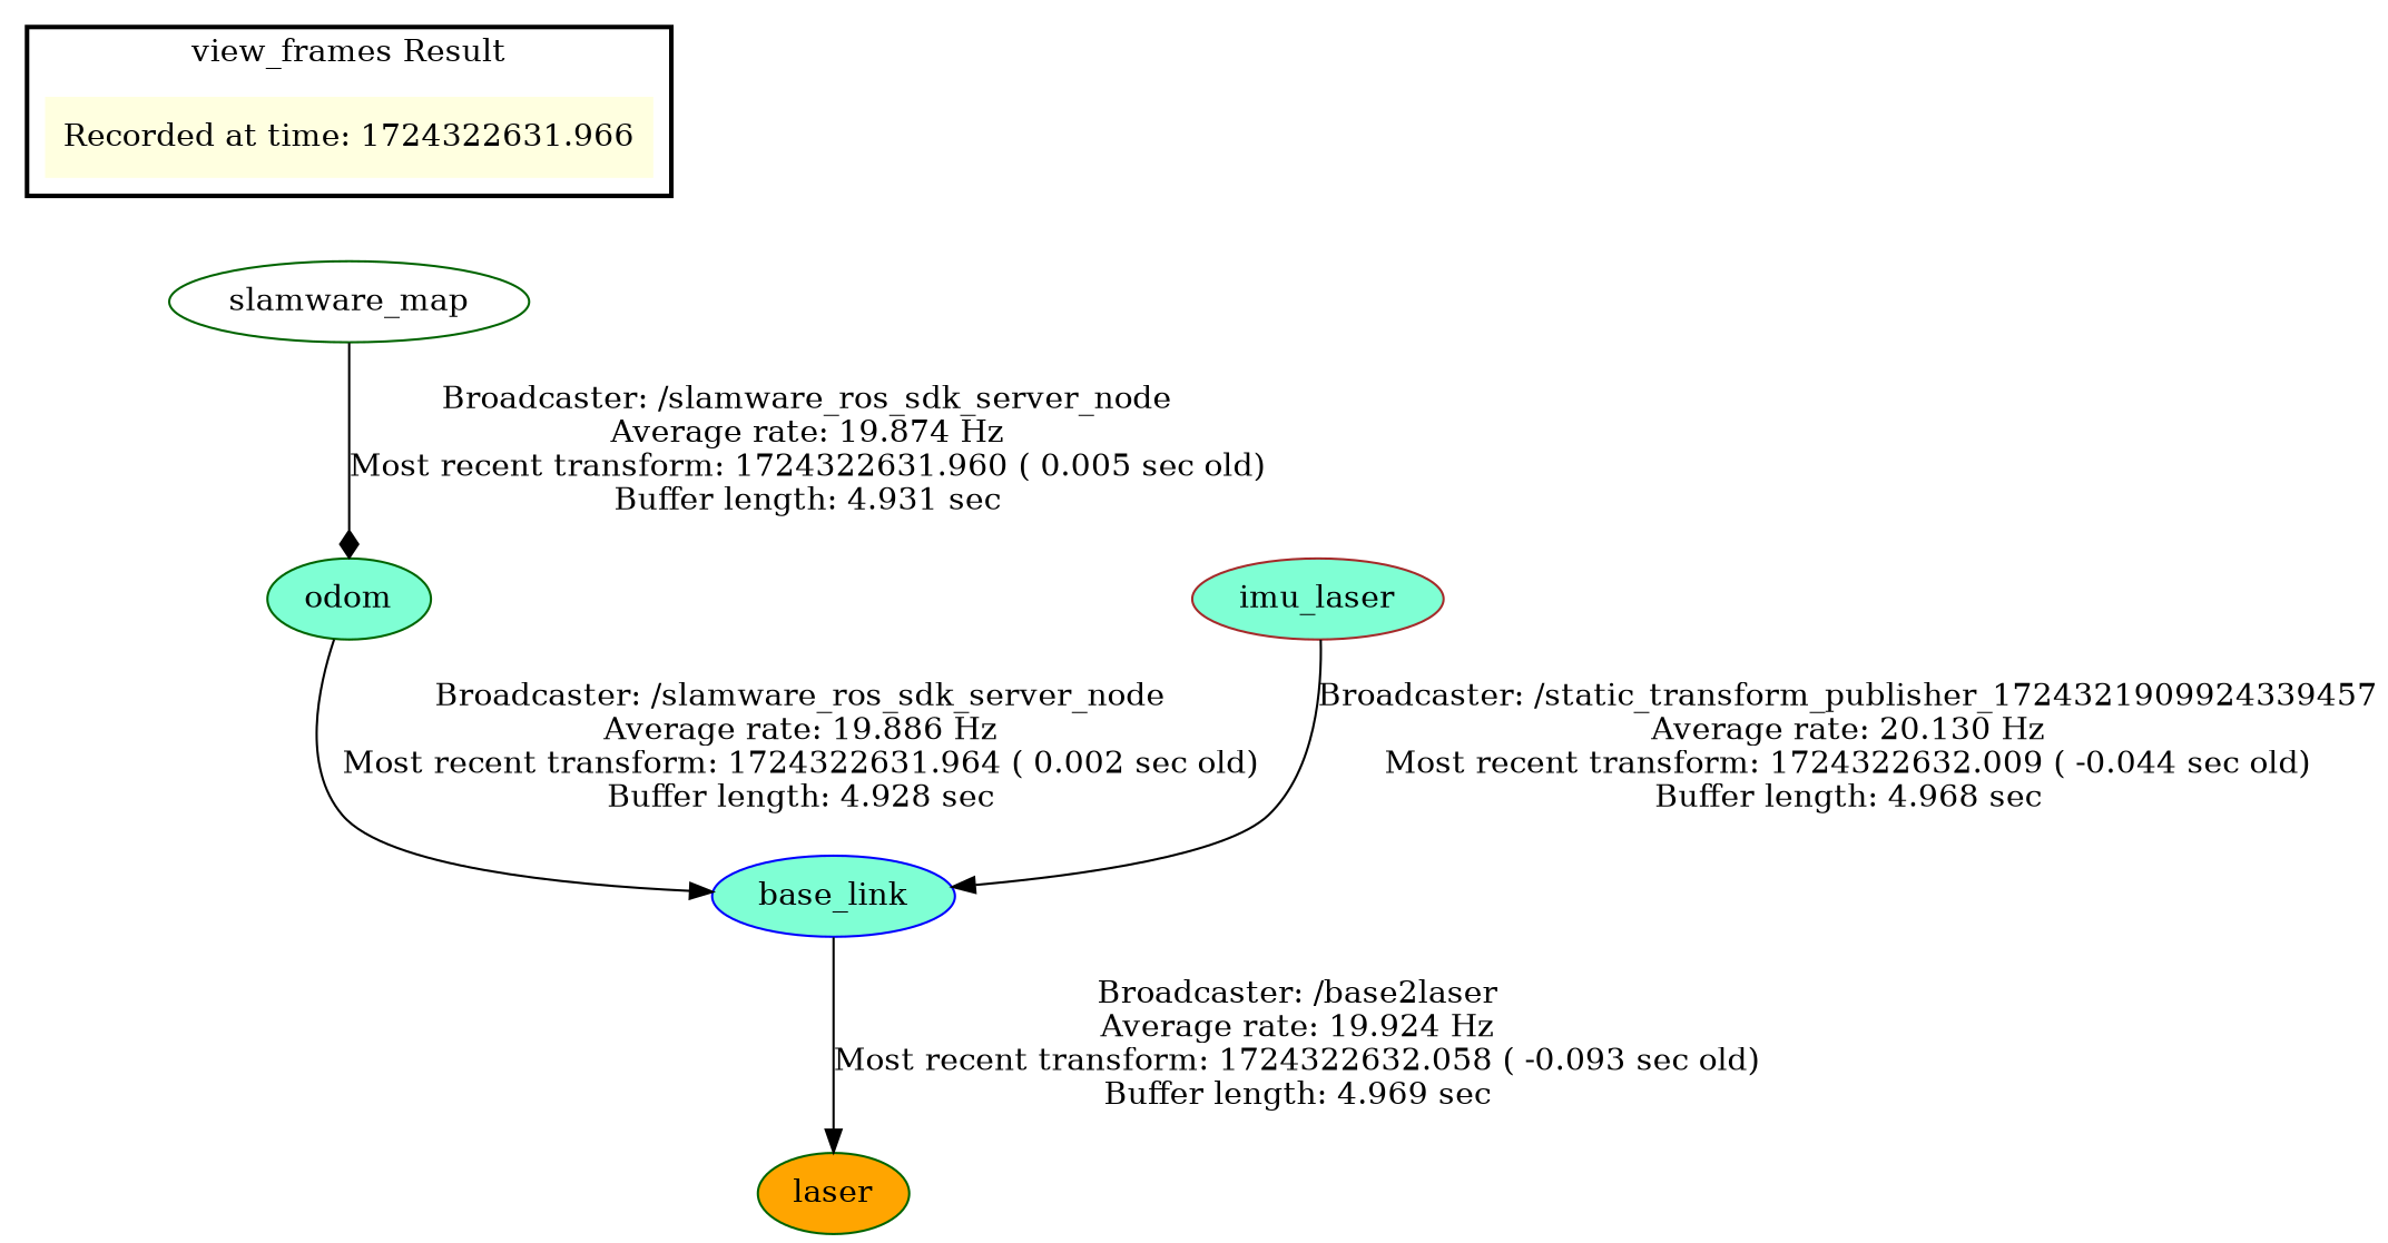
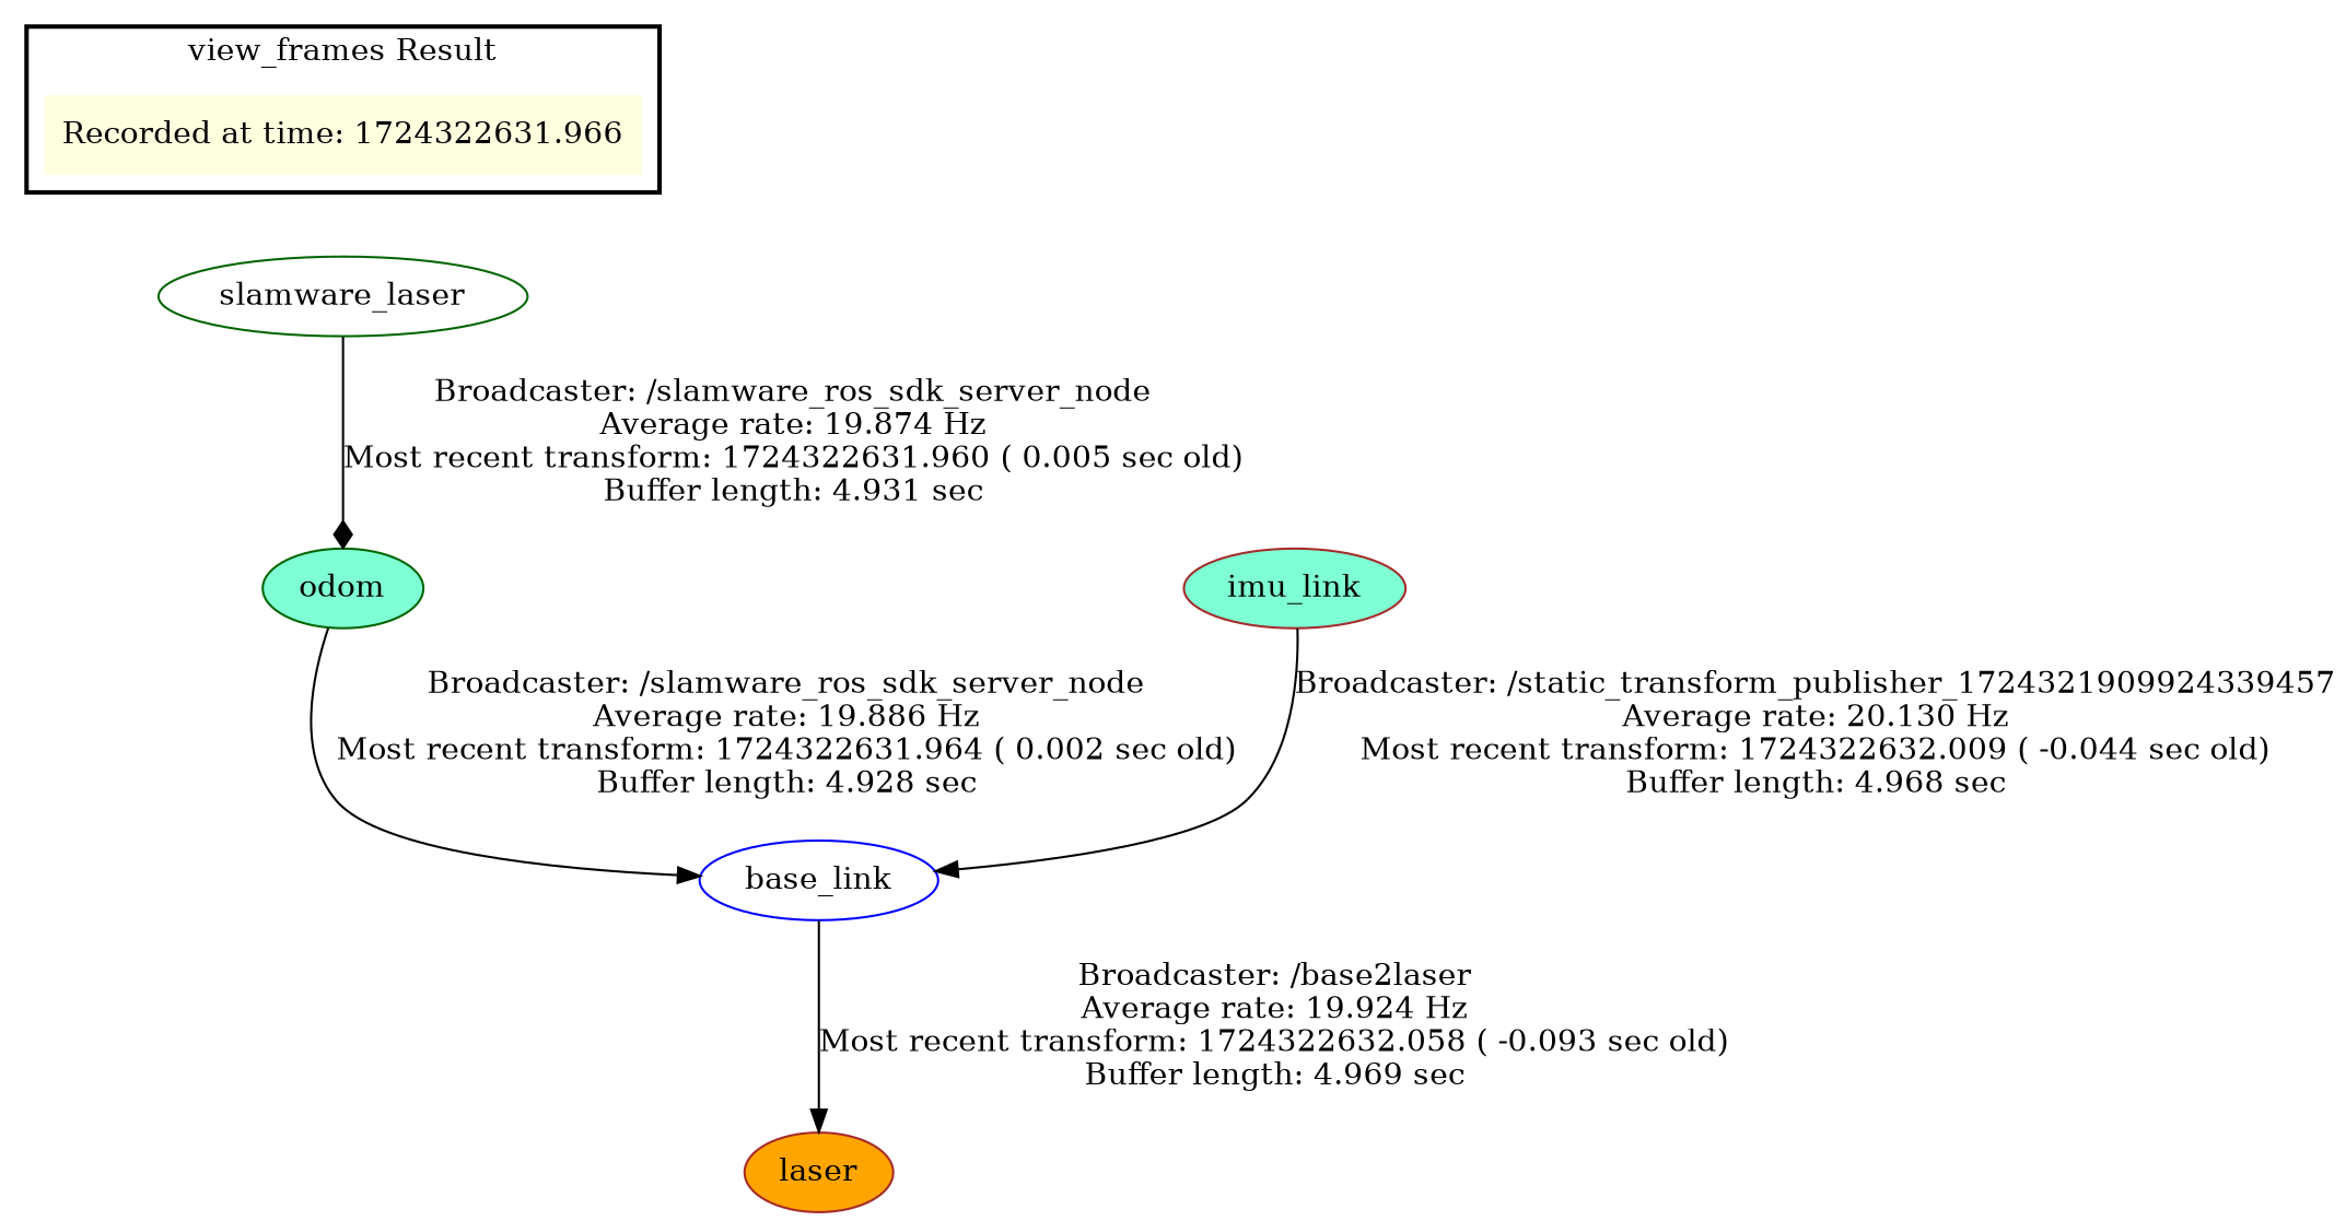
  digraph {
    node [color=darkgreen fillcolor=white style=filled]
    edge [style=solid arrowhead=normal]
    "Recorded at time: 1724322631.966" [fillcolor=lightyellow shape=plaintext]
-   slamware_map
-   base_link [color=blue fillcolor=aquamarine]
-   laser [fillcolor=orange]
-   imu_link [color=brown fillcolor=aquamarine label=imu_laser]
+   slamware_map [label=slamware_laser]
+   base_link [color=blue]
+   laser [color=brown fillcolor=orange]
+   imu_link [color=brown fillcolor=aquamarine]
    odom [fillcolor=aquamarine]
    subgraph cluster_1 {
      color=black
      label="view_frames Result"
      style=bold
      "Recorded at time: 1724322631.966"
    }
    "Recorded at time: 1724322631.966" -> slamware_map [style=invis arrowhead=""]
    slamware_map -> odom [arrowhead=diamond label="Broadcaster: /slamware_ros_sdk_server_node\nAverage rate: 19.874 Hz\nMost recent transform: 1724322631.960 ( 0.005 sec old)\nBuffer length: 4.931 sec\n"]
    base_link -> laser [label="Broadcaster: /base2laser\nAverage rate: 19.924 Hz\nMost recent transform: 1724322632.058 ( -0.093 sec old)\nBuffer length: 4.969 sec\n"]
    imu_link -> base_link [label="Broadcaster: /static_transform_publisher_1724321909924339457\nAverage rate: 20.130 Hz\nMost recent transform: 1724322632.009 ( -0.044 sec old)\nBuffer length: 4.968 sec\n"]
    odom -> base_link [label="Broadcaster: /slamware_ros_sdk_server_node\nAverage rate: 19.886 Hz\nMost recent transform: 1724322631.964 ( 0.002 sec old)\nBuffer length: 4.928 sec\n"]
  }
